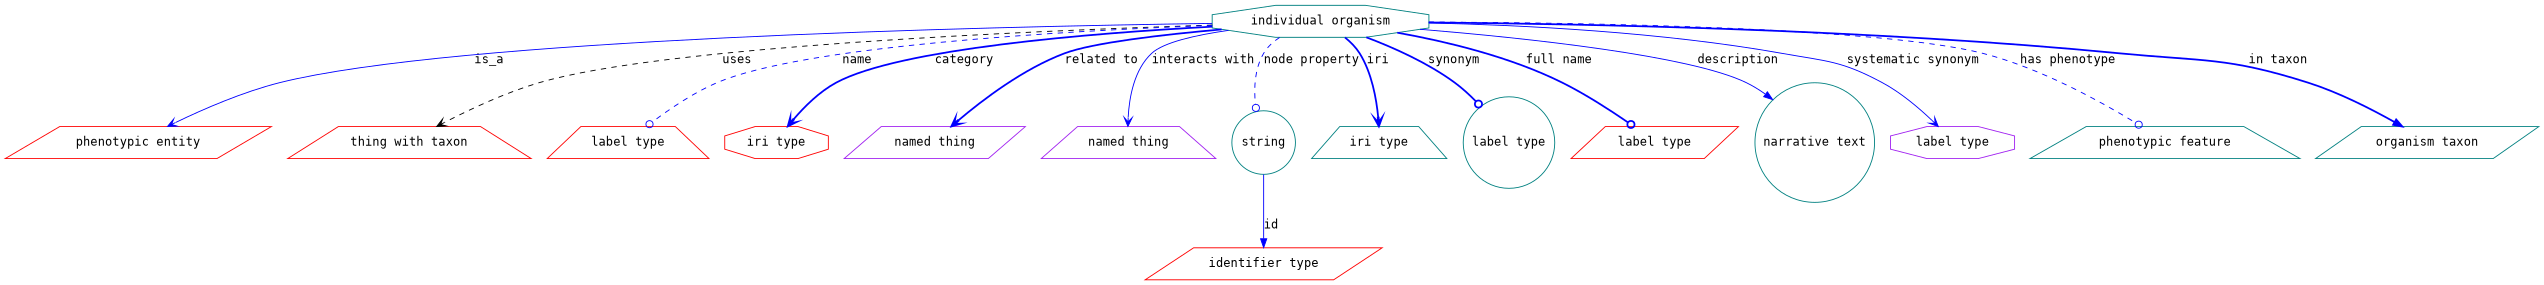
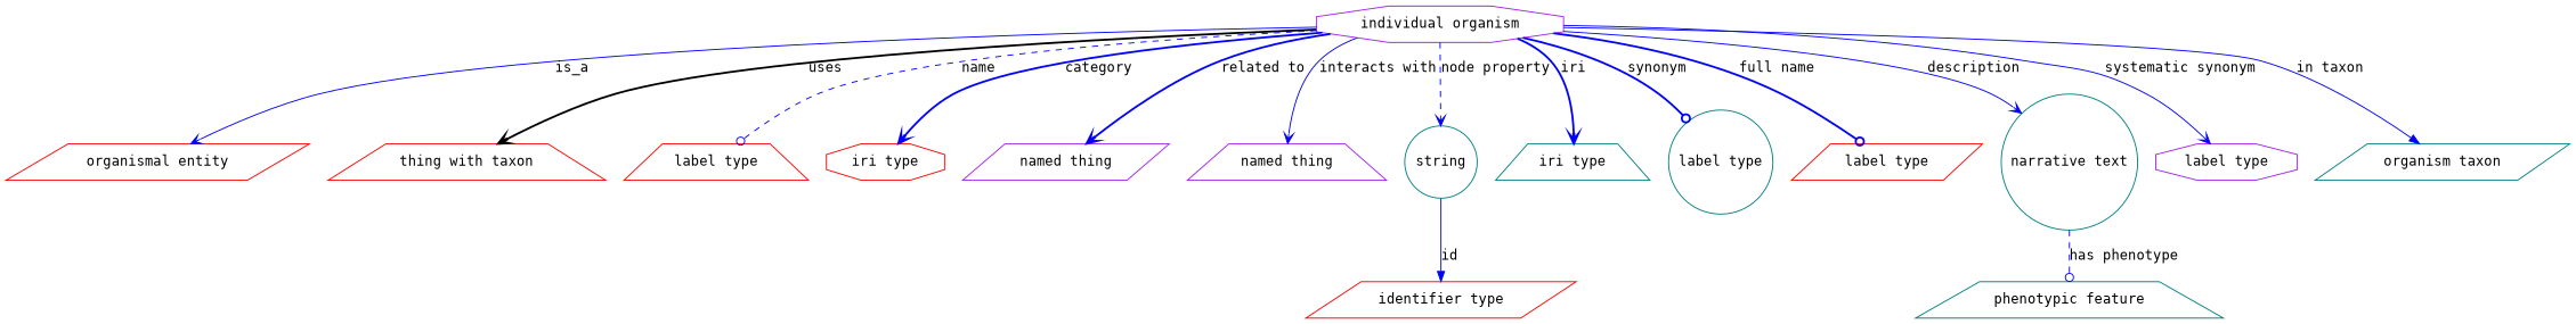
  digraph {
    fontname="DejaVu Sans Mono"
    node [color=teal fontname="DejaVu Sans Mono" shape=parallelogram]
    edge [arrowhead=vee color=blue fontname="DejaVu Sans Mono" style=solid]
-   n1 [height=0.5 label="individual organism" shape=octagon width=2.2482]
-   "organismal entity" [color=red height=0.5 width=1.9888 label="phenotypic entity"]
+   n1 [color=purple height=0.5 label="individual organism" shape=octagon width=2.2482]
+   "organismal entity" [color=red height=0.5 width=1.9888]
    "thing with taxon" [color=red height=0.5 shape=trapezium width=1.891]
    n4 [color=red height=0.5 label="label type" shape=trapezium width=1.2425]
    n5 [color=red height=0.5 label="iri type" shape=octagon width=0.9834]
    n6 [color=purple height=0.5 label="named thing" width=1.5019]
    n7 [color=purple height=0.5 label="named thing" shape=trapezium width=1.5019]
    n8 [height=0.5 label=string shape=circle width=0.8403]
    n9 [height=0.5 label="iri type" shape=trapezium width=0.9834]
    n10 [height=0.5 label="label type" shape=circle width=1.2425]
    n11 [color=red height=0.5 label="label type" width=1.2425]
    n12 [height=0.5 label="narrative text" shape=circle width=1.5834]
    n13 [color=purple height=0.5 label="label type" shape=octagon width=1.2425]
    n14 [height=0.5 label="phenotypic feature" shape=trapezium width=2.1155]
    n15 [height=0.5 label="organism taxon" width=1.7978]
    n16 [color=red height=0.5 label="identifier type" width=1.652]
    n1 -> "organismal entity" [label=is_a]
-   n1 -> "thing with taxon" [label=uses style=dashed color=""]
+   n1 -> "thing with taxon" [label=uses style=bold color=""]
    n1 -> n4 [arrowhead=odot label=name style=dashed]
    n1 -> n5 [label=category style=bold]
    n1 -> n6 [label="related to" style=bold]
    n1 -> n7 [label="interacts with"]
-   n1 -> n8 [arrowhead=odot label="node property" style=dashed]
+   n1 -> n8 [label="node property" style=dashed]
    n1 -> n9 [label=iri style=bold]
    n1 -> n10 [arrowhead=odot label=synonym style=bold]
    n1 -> n11 [arrowhead=odot label="full name" style=bold]
-   n1 -> n12 [arrowhead=normal label=description]
+   n1 -> n12 [label=description]
    n1 -> n13 [label="systematic synonym"]
-   n1 -> n14 [arrowhead=odot label="has phenotype" style=dashed]
-   n1 -> n15 [arrowhead=normal label="in taxon" style=bold]
+   n12 -> n14 [arrowhead=odot label="has phenotype" style=dashed]
+   n1 -> n15 [arrowhead=normal label="in taxon"]
    n8 -> n16 [arrowhead=normal label=id]
  }
